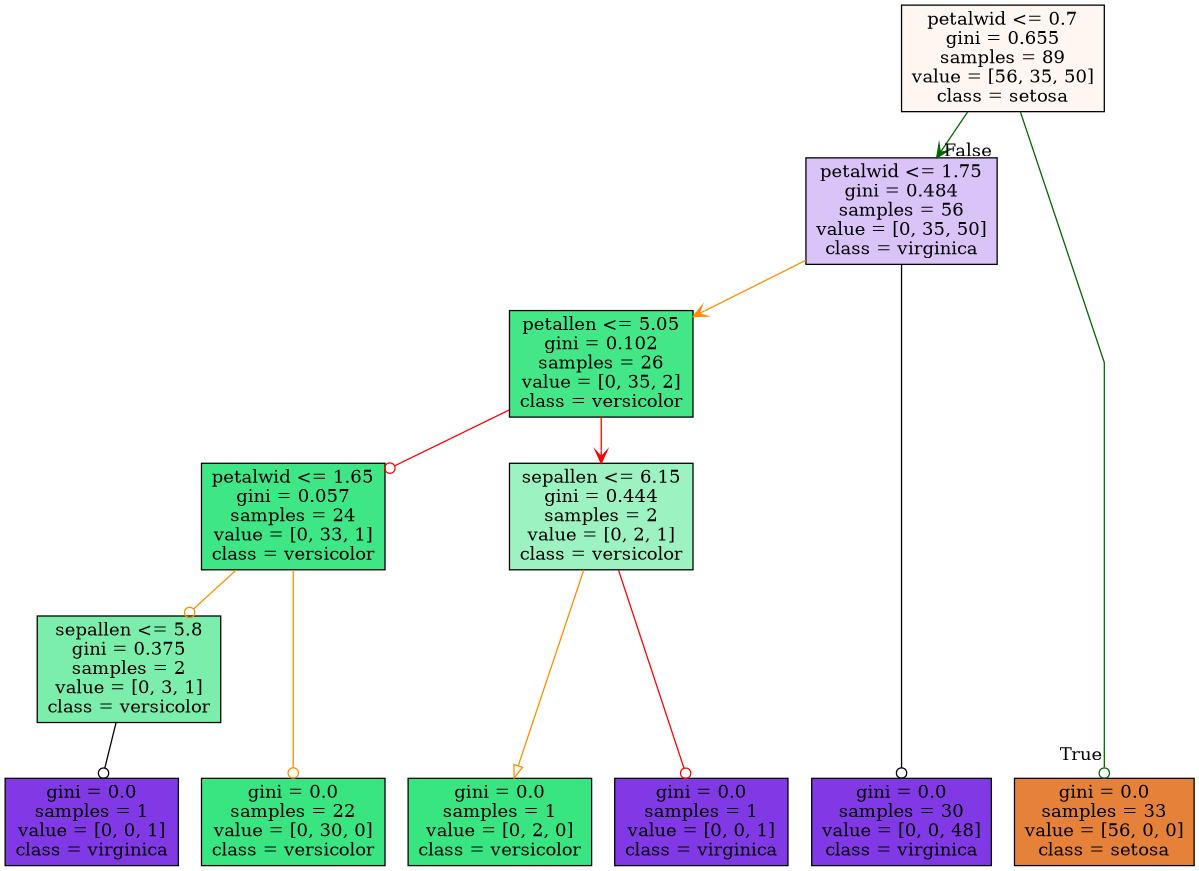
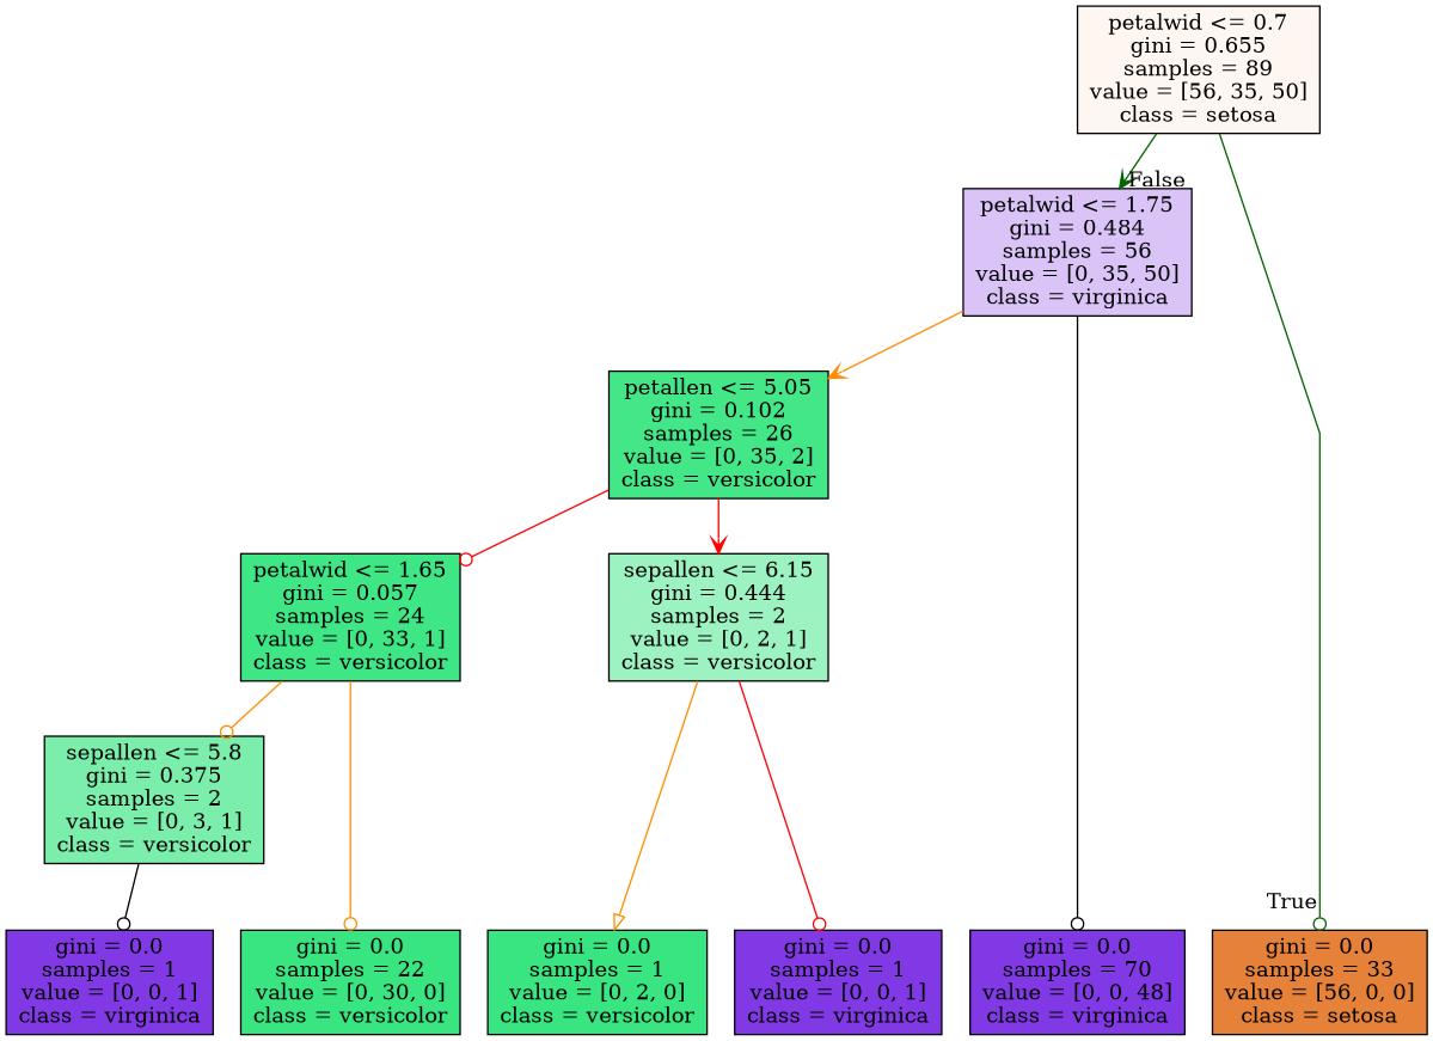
  digraph {
    ranksep=equally
    splines=polyline
    node [color=black fillcolor="#8139e5ff" shape=box style=filled]
    edge [arrowhead=odot color=darkorange]
    n1 [fillcolor="#e5813911" label="petalwid <= 0.7\ngini = 0.655\nsamples = 89\nvalue = [56, 35, 50]\nclass = setosa"]
    n2 [fillcolor="#39e581aa" label="sepallen <= 5.8\ngini = 0.375\nsamples = 2\nvalue = [0, 3, 1]\nclass = versicolor"]
    n3 [fillcolor="#8139e54d" label="petalwid <= 1.75\ngini = 0.484\nsamples = 56\nvalue = [0, 35, 50]\nclass = virginica"]
    n4 [fillcolor="#39e581f0" label="petallen <= 5.05\ngini = 0.102\nsamples = 26\nvalue = [0, 35, 2]\nclass = versicolor"]
    n5 [fillcolor="#39e581f7" label="petalwid <= 1.65\ngini = 0.057\nsamples = 24\nvalue = [0, 33, 1]\nclass = versicolor"]
    n6 [fillcolor="#39e5817f" label="sepallen <= 6.15\ngini = 0.444\nsamples = 2\nvalue = [0, 2, 1]\nclass = versicolor"]
    n7 [fillcolor="#e58139ff" label="gini = 0.0\nsamples = 33\nvalue = [56, 0, 0]\nclass = setosa"]
    n8 [fillcolor="#39e581ff" label="gini = 0.0\nsamples = 22\nvalue = [0, 30, 0]\nclass = versicolor"]
    n9 [label="gini = 0.0\nsamples = 1\nvalue = [0, 0, 1]\nclass = virginica"]
    n10 [fillcolor="#39e581ff" label="gini = 0.0\nsamples = 1\nvalue = [0, 2, 0]\nclass = versicolor"]
    n11 [label="gini = 0.0\nsamples = 1\nvalue = [0, 0, 1]\nclass = virginica"]
-   n12 [label="gini = 0.0\nsamples = 30\nvalue = [0, 0, 48]\nclass = virginica"]
+   n12 [label="gini = 0.0\nsamples = 70\nvalue = [0, 0, 48]\nclass = virginica"]
    subgraph sub_1 {
      rank=same
      n1
    }
    subgraph sub_2 {
      rank=same
      n2
    }
    subgraph sub_3 {
      rank=same
      n3
    }
    subgraph sub_4 {
      rank=same
      n4
    }
    subgraph sub_5 {
      rank=same
      n5
      n6
    }
    subgraph sub_6 {
      rank=same
      n7
      n8
      n9
      n10
      n11
      n12
    }
    n1 -> n3 [arrowhead=vee color=darkgreen headlabel=False labelangle=-45 labeldistance=2.5]
    n1 -> n7 [color=darkgreen headlabel=True labelangle=45 labeldistance=2.5]
    n2 -> n9 [color=black]
    n3 -> n4 [arrowhead=vee]
    n3 -> n12 [color=black]
    n4 -> n5 [color=red]
    n4 -> n6 [arrowhead=vee color=red]
    n5 -> n2
    n5 -> n8
    n6 -> n10 [arrowhead=onormal]
    n6 -> n11 [color=red]
  }
